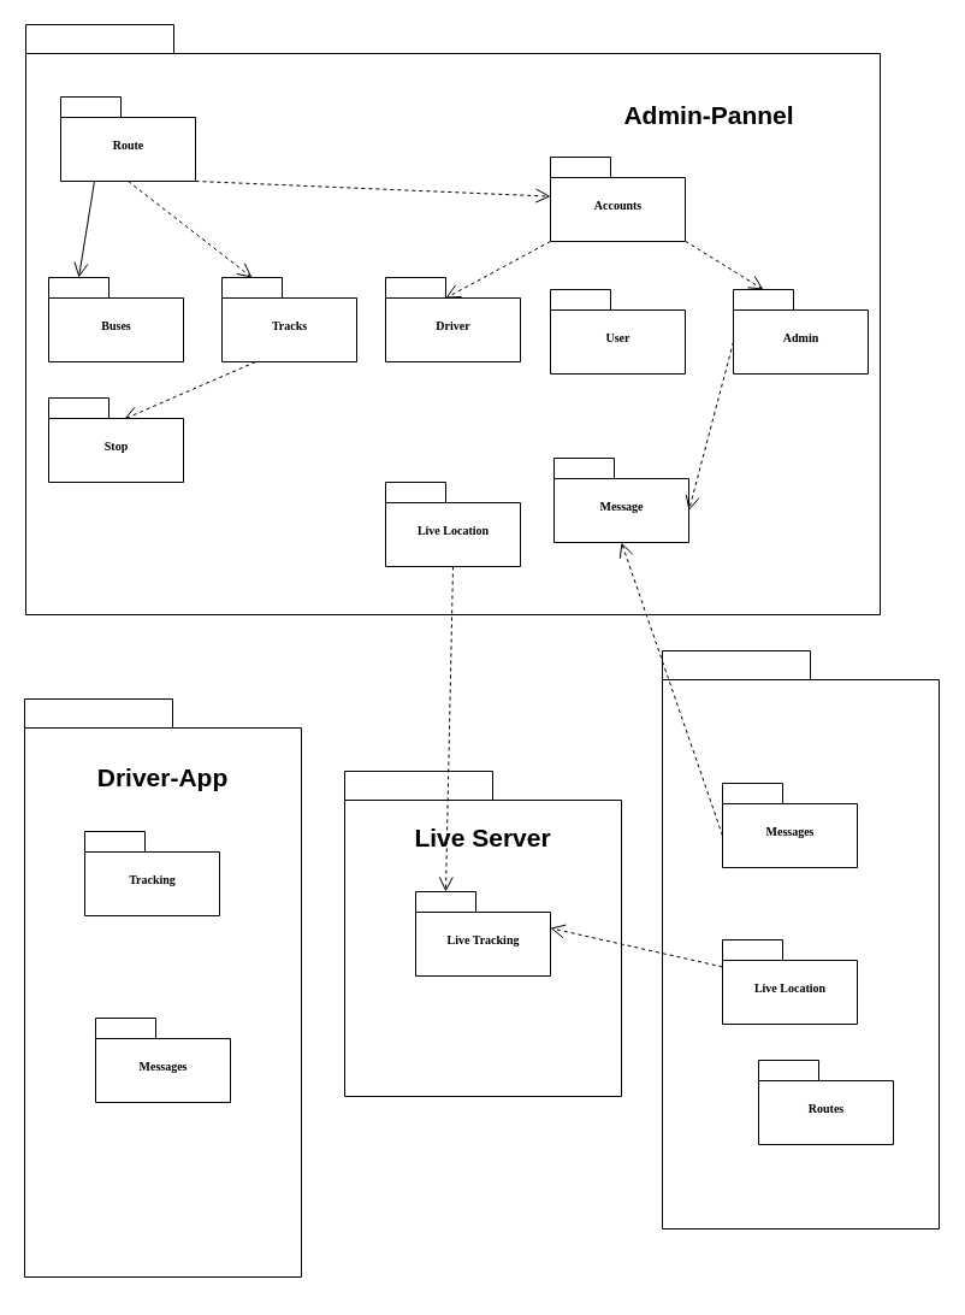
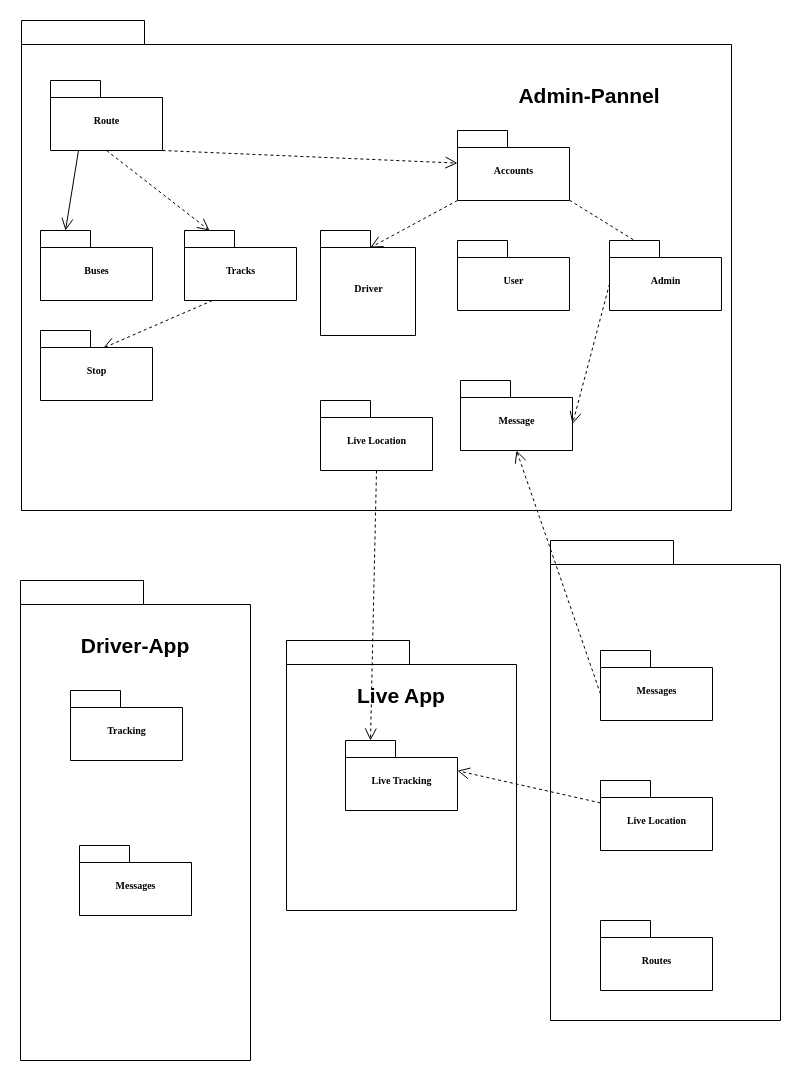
  <mxCell id="0" />
  <mxCell id="1" parent="0" />
  <mxCell id="2" value="" style="group" vertex="1" connectable="0" parent="1"><mxGeometry x="20" y="580" width="230" height="480" as="geometry" /></mxCell>
  <mxCell id="3" value="" style="group" vertex="1" connectable="0" parent="2"><mxGeometry width="230" height="480" as="geometry" /></mxCell>
  <mxCell id="4" value="&lt;h1&gt;&lt;br&gt;&lt;/h1&gt;" style="shape=folder;fontStyle=1;spacingTop=10;tabWidth=123;tabHeight=24;tabPosition=left;html=1;rounded=0;shadow=0;comic=0;labelBackgroundColor=none;strokeWidth=1;fontFamily=Verdana;fontSize=10;align=left;" vertex="1" parent="3"><mxGeometry width="230" height="480" as="geometry" /></mxCell>
  <mxCell id="5" value="Messages" style="shape=folder;fontStyle=1;spacingTop=10;tabWidth=50;tabHeight=17;tabPosition=left;html=1;rounded=0;shadow=0;comic=0;labelBackgroundColor=none;strokeWidth=1;fontFamily=Verdana;fontSize=10;align=center;" vertex="1" parent="3"><mxGeometry x="59" y="265" width="112" height="70" as="geometry" /></mxCell>
  <mxCell id="6" value="Tracking" style="shape=folder;fontStyle=1;spacingTop=10;tabWidth=50;tabHeight=17;tabPosition=left;html=1;rounded=0;shadow=0;comic=0;labelBackgroundColor=none;strokeWidth=1;fontFamily=Verdana;fontSize=10;align=center;" vertex="1" parent="3"><mxGeometry x="50" y="110" width="112" height="70" as="geometry" /></mxCell>
  <mxCell id="7" value="&lt;b&gt;&lt;font style=&quot;font-size: 21px;&quot;&gt;Driver-App&lt;/font&gt;&lt;/b&gt;" style="text;html=1;strokeColor=none;fillColor=none;align=center;verticalAlign=middle;whiteSpace=wrap;rounded=0;" vertex="1" parent="3"><mxGeometry x="10" y="50" width="210" height="30" as="geometry" /></mxCell>
  <mxCell id="8" value="" style="shape=folder;fontStyle=1;spacingTop=10;tabWidth=123;tabHeight=24;tabPosition=left;html=1;rounded=0;shadow=0;comic=0;labelBackgroundColor=none;strokeColor=#000000;strokeWidth=1;fillColor=#ffffff;fontFamily=Verdana;fontSize=10;fontColor=#000000;align=center;" vertex="1" parent="1"><mxGeometry x="21" y="20" width="710" height="490" as="geometry" /></mxCell>
  <mxCell id="9" style="edgeStyle=none;rounded=0;html=1;dashed=1;labelBackgroundColor=none;startFill=0;endArrow=open;endFill=0;endSize=10;fontFamily=Verdana;fontSize=10;entryX=0;entryY=0;entryPerimeter=0;exitX=0;exitY=0;exitDx=0;exitDy=70;exitPerimeter=0;entryDx=50;entryDy=17;" edge="1" parent="1" source="11" target="23"><mxGeometry relative="1" as="geometry"><mxPoint x="644.204" y="378.77" as="targetPoint" /></mxGeometry></mxCell>
- <mxCell id="10" style="edgeStyle=none;rounded=0;html=1;dashed=1;labelBackgroundColor=none;startFill=0;endArrow=open;endFill=0;endSize=10;fontFamily=Verdana;fontSize=10;entryX=0;entryY=0;entryPerimeter=0;entryDx=25;entryDy=0;" edge="1" parent="1" source="11" target="12"><mxGeometry relative="1" as="geometry"><mxPoint x="441.996" y="381.08" as="targetPoint" /></mxGeometry></mxCell>
+ <mxCell id="10" style="edgeStyle=none;rounded=0;html=1;dashed=1;labelBackgroundColor=none;startFill=0;endArrow=none;endFill=0;endSize=10;fontFamily=Verdana;fontSize=10;entryX=0;entryY=0;entryPerimeter=0;entryDx=25;entryDy=0;" edge="1" parent="1" source="11" target="12"><mxGeometry relative="1" as="geometry"><mxPoint x="441.996" y="381.08" as="targetPoint" /></mxGeometry></mxCell>
  <mxCell id="11" value="Accounts" style="shape=folder;fontStyle=1;spacingTop=10;tabWidth=50;tabHeight=17;tabPosition=left;html=1;rounded=0;shadow=0;comic=0;labelBackgroundColor=none;strokeColor=#000000;strokeWidth=1;fillColor=#ffffff;fontFamily=Verdana;fontSize=10;fontColor=#000000;align=center;" vertex="1" parent="1"><mxGeometry x="457" y="130" width="112" height="70" as="geometry" /></mxCell>
  <mxCell id="12" value="Admin" style="shape=folder;fontStyle=1;spacingTop=10;tabWidth=50;tabHeight=17;tabPosition=left;html=1;rounded=0;shadow=0;comic=0;labelBackgroundColor=none;strokeColor=#000000;strokeWidth=1;fillColor=#ffffff;fontFamily=Verdana;fontSize=10;fontColor=#000000;align=center;" vertex="1" parent="1"><mxGeometry x="609" y="240" width="112" height="70" as="geometry" /></mxCell>
  <mxCell id="13" value="User" style="shape=folder;fontStyle=1;spacingTop=10;tabWidth=50;tabHeight=17;tabPosition=left;html=1;rounded=0;shadow=0;comic=0;labelBackgroundColor=none;strokeColor=#000000;strokeWidth=1;fillColor=#ffffff;fontFamily=Verdana;fontSize=10;fontColor=#000000;align=center;" vertex="1" parent="1"><mxGeometry x="457" y="240" width="112" height="70" as="geometry" /></mxCell>
  <mxCell id="14" value="" style="group" vertex="1" connectable="0" parent="1"><mxGeometry x="550" y="540" width="230" height="480" as="geometry" /></mxCell>
  <mxCell id="15" value="" style="group" vertex="1" connectable="0" parent="14"><mxGeometry width="230" height="480" as="geometry" /></mxCell>
  <mxCell id="16" value="&lt;h1&gt;&lt;br&gt;&lt;/h1&gt;" style="shape=folder;fontStyle=1;spacingTop=10;tabWidth=123;tabHeight=24;tabPosition=left;html=1;rounded=0;shadow=0;comic=0;labelBackgroundColor=none;strokeWidth=1;fontFamily=Verdana;fontSize=10;align=left;" vertex="1" parent="15"><mxGeometry width="230" height="480" as="geometry" /></mxCell>
  <mxCell id="17" value="Live Location" style="shape=folder;fontStyle=1;spacingTop=10;tabWidth=50;tabHeight=17;tabPosition=left;html=1;rounded=0;shadow=0;comic=0;labelBackgroundColor=none;strokeWidth=1;fontFamily=Verdana;fontSize=10;align=center;direction=east;" vertex="1" parent="15"><mxGeometry x="50" y="240" width="112" height="70" as="geometry" /></mxCell>
  <mxCell id="18" value="Messages" style="shape=folder;fontStyle=1;spacingTop=10;tabWidth=50;tabHeight=17;tabPosition=left;html=1;rounded=0;shadow=0;comic=0;labelBackgroundColor=none;strokeWidth=1;fontFamily=Verdana;fontSize=10;align=center;" vertex="1" parent="15"><mxGeometry x="50" y="110" width="112" height="70" as="geometry" /></mxCell>
- <mxCell id="19" value="Routes" style="shape=folder;fontStyle=1;spacingTop=10;tabWidth=50;tabHeight=17;tabPosition=left;html=1;rounded=0;shadow=0;comic=0;labelBackgroundColor=none;strokeWidth=1;fontFamily=Verdana;fontSize=10;align=center;" vertex="1" parent="15"><mxGeometry x="80" y="340" width="112" height="70" as="geometry" /></mxCell>
+ <mxCell id="19" value="Routes" style="shape=folder;fontStyle=1;spacingTop=10;tabWidth=50;tabHeight=17;tabPosition=left;html=1;rounded=0;shadow=0;comic=0;labelBackgroundColor=none;strokeWidth=1;fontFamily=Verdana;fontSize=10;align=center;" vertex="1" parent="15"><mxGeometry x="50" y="380" width="112" height="70" as="geometry" /></mxCell>
  <mxCell id="20" style="rounded=0;html=1;entryX=0.559;entryY=0.251;entryPerimeter=0;dashed=1;labelBackgroundColor=none;startFill=0;endArrow=open;endFill=0;endSize=10;fontFamily=Verdana;fontSize=10;exitX=0.25;exitY=1;exitDx=0;exitDy=0;exitPerimeter=0;" edge="1" parent="1" source="21" target="22"><mxGeometry relative="1" as="geometry" /></mxCell>
  <mxCell id="21" value="Tracks" style="shape=folder;fontStyle=1;spacingTop=10;tabWidth=50;tabHeight=17;tabPosition=left;html=1;rounded=0;shadow=0;comic=0;labelBackgroundColor=none;strokeColor=#000000;strokeWidth=1;fillColor=#ffffff;fontFamily=Verdana;fontSize=10;fontColor=#000000;align=center;" vertex="1" parent="1"><mxGeometry x="184" y="230" width="112" height="70" as="geometry" /></mxCell>
  <mxCell id="22" value="Stop" style="shape=folder;fontStyle=1;spacingTop=10;tabWidth=50;tabHeight=17;tabPosition=left;html=1;rounded=0;shadow=0;comic=0;labelBackgroundColor=none;strokeColor=#000000;strokeWidth=1;fillColor=#ffffff;fontFamily=Verdana;fontSize=10;fontColor=#000000;align=center;" vertex="1" parent="1"><mxGeometry x="40" y="330" width="112" height="70" as="geometry" /></mxCell>
- <mxCell id="23" value="Driver" style="shape=folder;fontStyle=1;spacingTop=10;tabWidth=50;tabHeight=17;tabPosition=left;html=1;rounded=0;shadow=0;comic=0;labelBackgroundColor=none;strokeColor=#000000;strokeWidth=1;fillColor=#ffffff;fontFamily=Verdana;fontSize=10;fontColor=#000000;align=center;" vertex="1" parent="1"><mxGeometry x="320" y="230" width="112" height="70" as="geometry" /></mxCell>
+ <mxCell id="23" value="Driver" style="shape=folder;fontStyle=1;spacingTop=10;tabWidth=50;tabHeight=17;tabPosition=left;html=1;rounded=0;shadow=0;comic=0;labelBackgroundColor=none;strokeColor=#000000;strokeWidth=1;fillColor=#ffffff;fontFamily=Verdana;fontSize=10;fontColor=#000000;align=center;" vertex="1" parent="1"><mxGeometry x="320" y="230" width="95" height="105" as="geometry" /></mxCell>
  <mxCell id="24" value="Buses" style="shape=folder;fontStyle=1;spacingTop=10;tabWidth=50;tabHeight=17;tabPosition=left;html=1;rounded=0;shadow=0;comic=0;labelBackgroundColor=none;strokeColor=#000000;strokeWidth=1;fillColor=#ffffff;fontFamily=Verdana;fontSize=10;fontColor=#000000;align=center;" vertex="1" parent="1"><mxGeometry x="40" y="230" width="112" height="70" as="geometry" /></mxCell>
  <mxCell id="25" value="Message" style="shape=folder;fontStyle=1;spacingTop=10;tabWidth=50;tabHeight=17;tabPosition=left;html=1;rounded=0;shadow=0;comic=0;labelBackgroundColor=none;strokeColor=#000000;strokeWidth=1;fillColor=#ffffff;fontFamily=Verdana;fontSize=10;fontColor=#000000;align=center;" vertex="1" parent="1"><mxGeometry x="460" y="380" width="112" height="70" as="geometry" /></mxCell>
  <mxCell id="26" style="edgeStyle=none;rounded=0;html=1;dashed=1;labelBackgroundColor=none;startFill=0;endArrow=open;endFill=0;endSize=10;fontFamily=Verdana;fontSize=10;entryX=0;entryY=0;entryPerimeter=0;entryDx=112;entryDy=43.5;exitX=0;exitY=0;exitDx=0;exitDy=43.5;exitPerimeter=0;" edge="1" parent="1" source="12" target="25"><mxGeometry relative="1" as="geometry"><mxPoint x="258" y="434.5" as="sourcePoint" /><mxPoint x="190" y="495.5" as="targetPoint" /></mxGeometry></mxCell>
  <mxCell id="27" value="Route" style="shape=folder;fontStyle=1;spacingTop=10;tabWidth=50;tabHeight=17;tabPosition=left;html=1;rounded=0;shadow=0;comic=0;labelBackgroundColor=none;strokeColor=#000000;strokeWidth=1;fillColor=#ffffff;fontFamily=Verdana;fontSize=10;fontColor=#000000;align=center;" vertex="1" parent="1"><mxGeometry x="50" y="80" width="112" height="70" as="geometry" /></mxCell>
  <mxCell id="28" style="rounded=0;html=1;entryX=0;entryY=0;entryPerimeter=0;dashed=0;labelBackgroundColor=none;startFill=0;endArrow=open;endFill=0;endSize=10;fontFamily=Verdana;fontSize=10;exitX=0.25;exitY=1;exitDx=0;exitDy=0;exitPerimeter=0;entryDx=25;entryDy=0;" edge="1" parent="1" source="27" target="24"><mxGeometry relative="1" as="geometry"><mxPoint x="298" y="310" as="sourcePoint" /><mxPoint x="277" y="358" as="targetPoint" /></mxGeometry></mxCell>
  <mxCell id="29" style="rounded=0;html=1;entryX=0;entryY=0;entryPerimeter=0;dashed=1;labelBackgroundColor=none;startFill=0;endArrow=open;endFill=0;endSize=10;fontFamily=Verdana;fontSize=10;exitX=0.5;exitY=1;exitDx=0;exitDy=0;exitPerimeter=0;entryDx=25;entryDy=0;" edge="1" parent="1" source="27" target="21"><mxGeometry relative="1" as="geometry"><mxPoint x="88" y="160" as="sourcePoint" /><mxPoint x="75" y="240" as="targetPoint" /></mxGeometry></mxCell>
  <mxCell id="30" style="rounded=0;html=1;dashed=1;labelBackgroundColor=none;startFill=0;endArrow=open;endFill=0;endSize=10;fontFamily=Verdana;fontSize=10;exitX=0;exitY=0;exitDx=112;exitDy=70;exitPerimeter=0;" edge="1" parent="1" source="27" target="11"><mxGeometry relative="1" as="geometry"><mxPoint x="116" y="160" as="sourcePoint" /><mxPoint x="295" y="240" as="targetPoint" /></mxGeometry></mxCell>
  <mxCell id="31" value="&lt;b&gt;&lt;font style=&quot;font-size: 21px;&quot;&gt;Admin-Pannel&lt;/font&gt;&lt;/b&gt;" style="text;html=1;strokeColor=none;fillColor=none;align=center;verticalAlign=middle;whiteSpace=wrap;rounded=0;" vertex="1" parent="1"><mxGeometry x="484" y="80" width="210" height="30" as="geometry" /></mxCell>
  <mxCell id="32" value="" style="group" vertex="1" connectable="0" parent="1"><mxGeometry x="30" y="590" width="230" height="480" as="geometry" /></mxCell>
  <mxCell id="33" value="&lt;h1&gt;&lt;br&gt;&lt;/h1&gt;" style="shape=folder;fontStyle=1;spacingTop=10;tabWidth=123;tabHeight=24;tabPosition=left;html=1;rounded=0;shadow=0;comic=0;labelBackgroundColor=none;strokeWidth=1;fontFamily=Verdana;fontSize=10;align=left;" vertex="1" parent="1"><mxGeometry x="286" y="640" width="230" height="270" as="geometry" /></mxCell>
- <mxCell id="34" value="&lt;b&gt;&lt;font style=&quot;font-size: 21px;&quot;&gt;Live Server&lt;/font&gt;&lt;/b&gt;" style="text;html=1;strokeColor=none;fillColor=none;align=center;verticalAlign=middle;whiteSpace=wrap;rounded=0;" vertex="1" parent="1"><mxGeometry x="296" y="680" width="210" height="30" as="geometry" /></mxCell>
+ <mxCell id="34" value="&lt;b&gt;&lt;font style=&quot;font-size: 21px;&quot;&gt;Live App&lt;/font&gt;&lt;/b&gt;" style="text;html=1;strokeColor=none;fillColor=none;align=center;verticalAlign=middle;whiteSpace=wrap;rounded=0;" vertex="1" parent="1"><mxGeometry x="296" y="680" width="210" height="30" as="geometry" /></mxCell>
  <mxCell id="35" value="Live Tracking" style="shape=folder;fontStyle=1;spacingTop=10;tabWidth=50;tabHeight=17;tabPosition=left;html=1;rounded=0;shadow=0;comic=0;labelBackgroundColor=none;strokeColor=#000000;strokeWidth=1;fillColor=#ffffff;fontFamily=Verdana;fontSize=10;fontColor=#000000;align=center;" vertex="1" parent="1"><mxGeometry x="345" y="740" width="112" height="70" as="geometry" /></mxCell>
  <mxCell id="36" value="Live Location" style="shape=folder;fontStyle=1;spacingTop=10;tabWidth=50;tabHeight=17;tabPosition=left;html=1;rounded=0;shadow=0;comic=0;labelBackgroundColor=none;strokeColor=#000000;strokeWidth=1;fillColor=#ffffff;fontFamily=Verdana;fontSize=10;fontColor=#000000;align=center;" vertex="1" parent="1"><mxGeometry x="320" y="400" width="112" height="70" as="geometry" /></mxCell>
  <mxCell id="37" style="rounded=0;html=1;dashed=1;labelBackgroundColor=none;startFill=0;endArrow=open;endFill=0;endSize=10;fontFamily=Verdana;fontSize=10;entryX=0;entryY=0;entryPerimeter=0;entryDx=25;entryDy=0;exitX=0.5;exitY=1;exitDx=0;exitDy=0;exitPerimeter=0;" edge="1" parent="1" source="36" target="35"><mxGeometry relative="1" as="geometry"><mxPoint x="345" y="580" as="sourcePoint" /><mxPoint x="182" y="530" as="targetPoint" /></mxGeometry></mxCell>
  <mxCell id="38" style="rounded=0;html=1;dashed=1;labelBackgroundColor=none;startFill=0;endArrow=open;endFill=0;endSize=10;fontFamily=Verdana;fontSize=10;entryX=0;entryY=0;entryPerimeter=0;entryDx=112;entryDy=30.25;" edge="1" parent="1" source="17" target="35"><mxGeometry relative="1" as="geometry"><mxPoint x="96" y="500" as="sourcePoint" /><mxPoint x="380" y="750" as="targetPoint" /></mxGeometry></mxCell>
  <mxCell id="39" style="edgeStyle=none;rounded=0;html=1;dashed=1;labelBackgroundColor=none;startFill=0;endArrow=open;endFill=0;endSize=10;fontFamily=Verdana;fontSize=10;entryX=0.5;entryY=1;entryPerimeter=0;entryDx=0;entryDy=0;exitX=0;exitY=0;exitDx=0;exitDy=43.5;exitPerimeter=0;" edge="1" parent="1" source="18" target="25"><mxGeometry relative="1" as="geometry"><mxPoint x="619" y="294" as="sourcePoint" /><mxPoint x="582" y="434" as="targetPoint" /></mxGeometry></mxCell>
